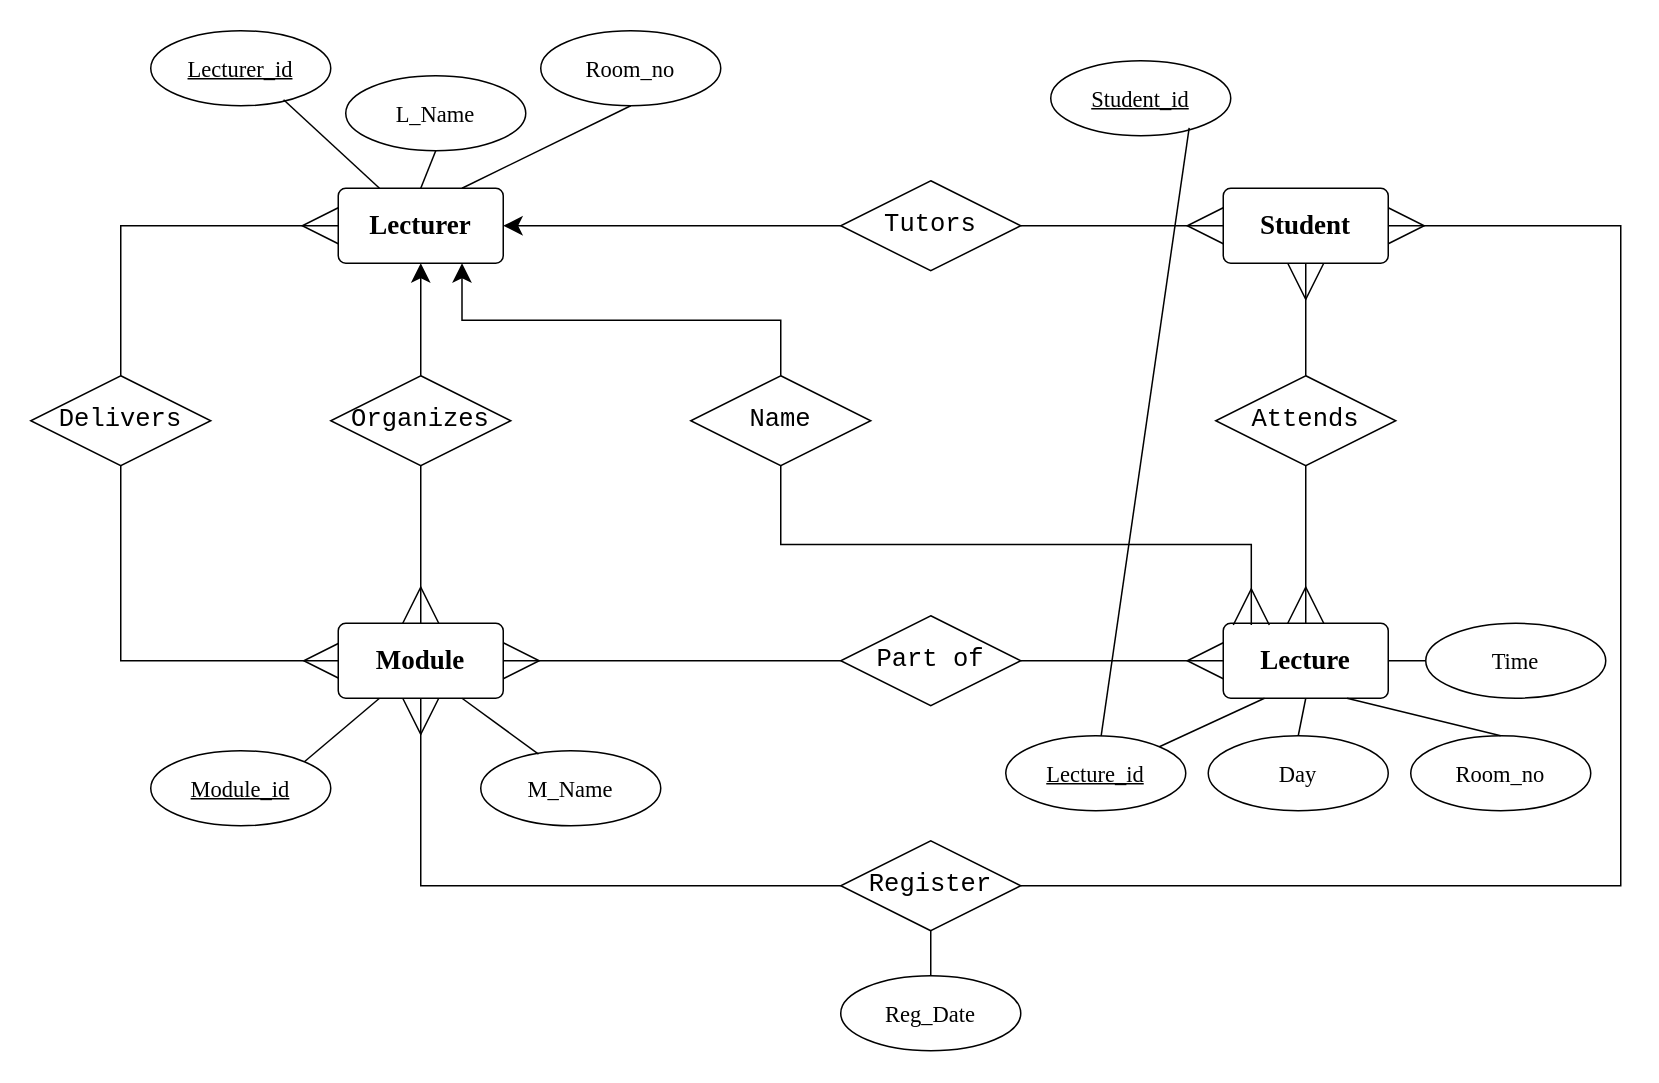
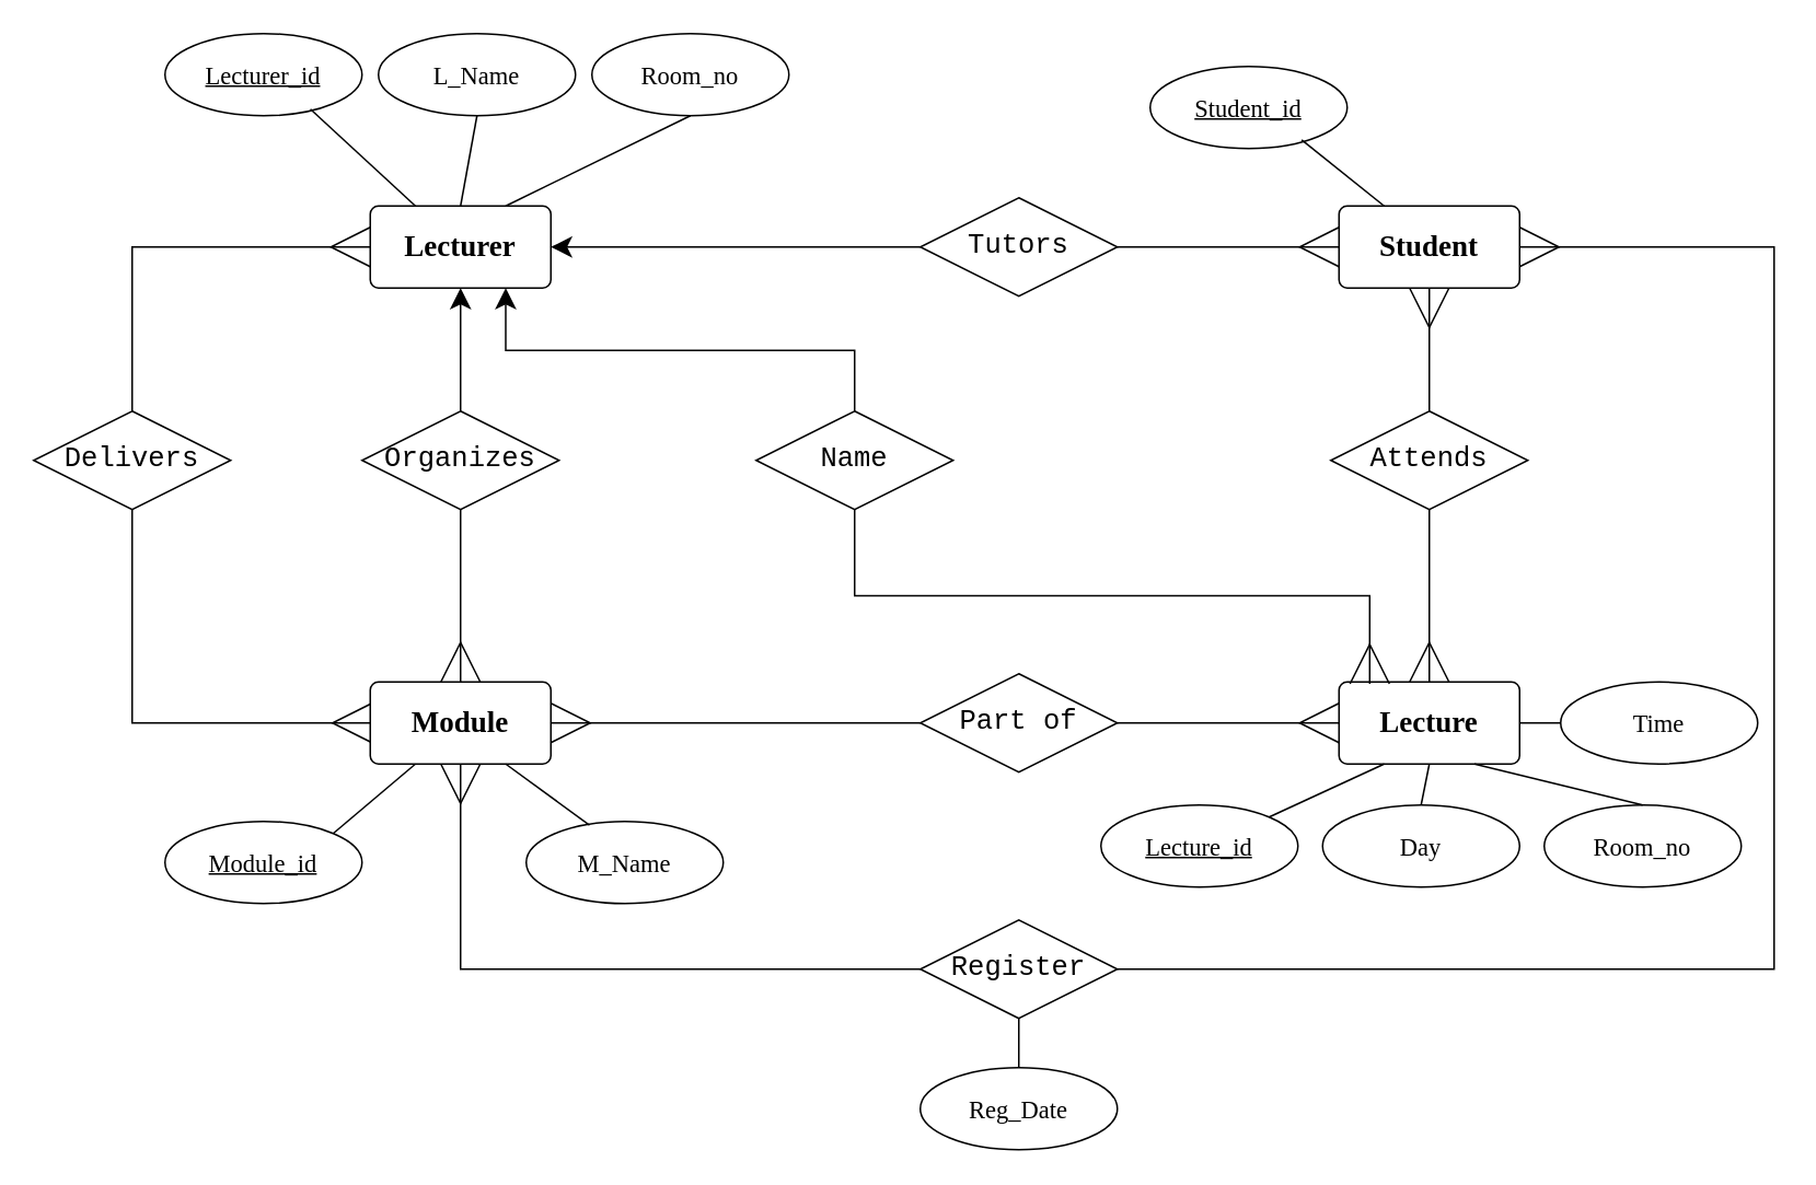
  <mxCell id="0" />
  <mxCell id="1" parent="0" />
  <mxCell id="2" value="&lt;h2&gt;&lt;font face=&quot;Times New Roman&quot; style=&quot;font-size: 18px;&quot;&gt;&lt;b&gt;Lecturer&lt;/b&gt;&lt;/font&gt;&lt;/h2&gt;" style="rounded=1;arcSize=10;whiteSpace=wrap;html=1;align=center;" vertex="1" parent="1"><mxGeometry x="225" y="125" width="110" height="50" as="geometry" /></mxCell>
  <mxCell id="3" value="&lt;h2&gt;&lt;font face=&quot;Times New Roman&quot; style=&quot;font-size: 18px;&quot;&gt;&lt;b&gt;Lecture&lt;/b&gt;&lt;/font&gt;&lt;/h2&gt;" style="rounded=1;arcSize=10;whiteSpace=wrap;html=1;align=center;" vertex="1" parent="1"><mxGeometry x="815" y="415" width="110" height="50" as="geometry" /></mxCell>
  <mxCell id="4" value="&lt;h2&gt;&lt;font face=&quot;Times New Roman&quot;&gt;Module&lt;/font&gt;&lt;/h2&gt;" style="rounded=1;arcSize=10;whiteSpace=wrap;html=1;align=center;" vertex="1" parent="1"><mxGeometry x="225" y="415" width="110" height="50" as="geometry" /></mxCell>
  <mxCell id="5" value="&lt;h2&gt;&lt;font face=&quot;Times New Roman&quot; style=&quot;font-size: 18px;&quot;&gt;&lt;b&gt;Student&lt;/b&gt;&lt;/font&gt;&lt;/h2&gt;" style="rounded=1;arcSize=10;whiteSpace=wrap;html=1;align=center;" vertex="1" parent="1"><mxGeometry x="815" y="125" width="110" height="50" as="geometry" /></mxCell>
  <mxCell id="6" style="edgeStyle=orthogonalEdgeStyle;rounded=0;orthogonalLoop=1;jettySize=auto;html=1;entryX=1;entryY=0.5;entryDx=0;entryDy=0;endSize=10;" edge="1" parent="1" source="7" target="2"><mxGeometry relative="1" as="geometry" /></mxCell>
  <mxCell id="7" value="&lt;font style=&quot;font-size: 17px;&quot; face=&quot;Courier New&quot;&gt;Tutors&lt;/font&gt;" style="shape=rhombus;perimeter=rhombusPerimeter;whiteSpace=wrap;html=1;align=center;" vertex="1" parent="1"><mxGeometry x="560" y="120" width="120" height="60" as="geometry" /></mxCell>
  <mxCell id="8" value="" style="edgeStyle=entityRelationEdgeStyle;fontSize=12;html=1;endArrow=ERmany;rounded=0;entryX=0;entryY=0.5;entryDx=0;entryDy=0;exitX=1;exitY=0.5;exitDx=0;exitDy=0;endSize=22;startSize=22;jumpSize=6;" edge="1" parent="1" source="7" target="5"><mxGeometry width="100" height="100" relative="1" as="geometry"><mxPoint x="500" y="360" as="sourcePoint" /><mxPoint x="600" y="260" as="targetPoint" /></mxGeometry></mxCell>
  <mxCell id="9" value="&lt;font face=&quot;Courier New&quot;&gt;&lt;span style=&quot;font-size: 17px;&quot;&gt;Attends&lt;/span&gt;&lt;/font&gt;" style="shape=rhombus;perimeter=rhombusPerimeter;whiteSpace=wrap;html=1;align=center;" vertex="1" parent="1"><mxGeometry x="810" y="250" width="120" height="60" as="geometry" /></mxCell>
  <mxCell id="10" value="&lt;font face=&quot;Courier New&quot;&gt;&lt;span style=&quot;font-size: 17px;&quot;&gt;Delivers&lt;/span&gt;&lt;/font&gt;" style="shape=rhombus;perimeter=rhombusPerimeter;whiteSpace=wrap;html=1;align=center;" vertex="1" parent="1"><mxGeometry x="20" y="250" width="120" height="60" as="geometry" /></mxCell>
  <mxCell id="11" style="edgeStyle=orthogonalEdgeStyle;rounded=0;orthogonalLoop=1;jettySize=auto;html=1;endSize=10;" edge="1" parent="1" source="12" target="2"><mxGeometry relative="1" as="geometry"><mxPoint x="280" y="180" as="targetPoint" /></mxGeometry></mxCell>
  <mxCell id="12" value="&lt;font face=&quot;Courier New&quot;&gt;&lt;span style=&quot;font-size: 17px;&quot;&gt;Organizes&lt;/span&gt;&lt;/font&gt;" style="shape=rhombus;perimeter=rhombusPerimeter;whiteSpace=wrap;html=1;align=center;" vertex="1" parent="1"><mxGeometry x="220" y="250" width="120" height="60" as="geometry" /></mxCell>
  <mxCell id="13" value="&lt;font face=&quot;Courier New&quot;&gt;&lt;span style=&quot;font-size: 17px;&quot;&gt;Register&lt;/span&gt;&lt;/font&gt;" style="shape=rhombus;perimeter=rhombusPerimeter;whiteSpace=wrap;html=1;align=center;direction=west;" vertex="1" parent="1"><mxGeometry x="560" y="560" width="120" height="60" as="geometry" /></mxCell>
  <mxCell id="14" style="edgeStyle=elbowEdgeStyle;rounded=0;orthogonalLoop=1;jettySize=auto;html=1;elbow=vertical;entryX=0.75;entryY=1;entryDx=0;entryDy=0;endSize=10;" edge="1" parent="1" source="15" target="2"><mxGeometry relative="1" as="geometry"><mxPoint x="317" y="180" as="targetPoint" /></mxGeometry></mxCell>
  <mxCell id="15" value="&lt;font face=&quot;Courier New&quot;&gt;&lt;span style=&quot;font-size: 17px;&quot;&gt;Name&lt;/span&gt;&lt;/font&gt;" style="shape=rhombus;perimeter=rhombusPerimeter;whiteSpace=wrap;html=1;align=center;" vertex="1" parent="1"><mxGeometry x="460" y="250" width="120" height="60" as="geometry" /></mxCell>
  <mxCell id="16" value="&lt;font face=&quot;Courier New&quot;&gt;&lt;span style=&quot;font-size: 17px;&quot;&gt;Part of&lt;/span&gt;&lt;/font&gt;" style="shape=rhombus;perimeter=rhombusPerimeter;whiteSpace=wrap;html=1;align=center;" vertex="1" parent="1"><mxGeometry x="560" y="410" width="120" height="60" as="geometry" /></mxCell>
  <mxCell id="17" value="" style="edgeStyle=entityRelationEdgeStyle;fontSize=12;html=1;endArrow=ERmany;rounded=0;entryX=1;entryY=0.5;entryDx=0;entryDy=0;exitX=0;exitY=0.5;exitDx=0;exitDy=0;endSize=22;startSize=22;jumpSize=6;" edge="1" parent="1" source="16" target="4"><mxGeometry width="100" height="100" relative="1" as="geometry"><mxPoint x="690" y="160" as="sourcePoint" /><mxPoint x="910" y="160" as="targetPoint" /></mxGeometry></mxCell>
  <mxCell id="18" value="" style="edgeStyle=entityRelationEdgeStyle;fontSize=12;html=1;endArrow=ERmany;rounded=0;entryX=0;entryY=0.5;entryDx=0;entryDy=0;exitX=1;exitY=0.5;exitDx=0;exitDy=0;endSize=22;startSize=22;jumpSize=6;" edge="1" parent="1" source="16" target="3"><mxGeometry width="100" height="100" relative="1" as="geometry"><mxPoint x="700" y="170" as="sourcePoint" /><mxPoint x="920" y="170" as="targetPoint" /></mxGeometry></mxCell>
  <mxCell id="19" value="" style="edgeStyle=orthogonalEdgeStyle;fontSize=12;html=1;endArrow=ERmany;rounded=0;entryX=0;entryY=0.5;entryDx=0;entryDy=0;exitX=0.5;exitY=1;exitDx=0;exitDy=0;endSize=21;startSize=22;" edge="1" parent="1" source="10" target="4"><mxGeometry width="100" height="100" relative="1" as="geometry"><mxPoint x="10" y="440" as="sourcePoint" /><mxPoint x="185" y="430" as="targetPoint" /></mxGeometry></mxCell>
  <mxCell id="20" value="" style="edgeStyle=orthogonalEdgeStyle;fontSize=12;html=1;endArrow=ERmany;rounded=0;exitX=0.5;exitY=0;exitDx=0;exitDy=0;entryX=0;entryY=0.5;entryDx=0;entryDy=0;endSize=22;startSize=22;" edge="1" parent="1" source="10" target="2"><mxGeometry width="100" height="100" relative="1" as="geometry"><mxPoint x="610" y="410" as="sourcePoint" /><mxPoint x="710" y="310" as="targetPoint" /></mxGeometry></mxCell>
  <mxCell id="21" value="" style="edgeStyle=orthogonalEdgeStyle;fontSize=12;html=1;endArrow=ERmany;rounded=0;exitX=0.5;exitY=1;exitDx=0;exitDy=0;endSize=22;startSize=22;entryX=0.5;entryY=0;entryDx=0;entryDy=0;" edge="1" parent="1" source="12" target="4"><mxGeometry width="100" height="100" relative="1" as="geometry"><mxPoint x="90" y="260" as="sourcePoint" /><mxPoint x="280" y="410" as="targetPoint" /></mxGeometry></mxCell>
  <mxCell id="22" value="" style="fontSize=12;html=1;endArrow=ERmany;rounded=0;entryX=0.5;entryY=0;entryDx=0;entryDy=0;exitX=0.5;exitY=1;exitDx=0;exitDy=0;endSize=22;startSize=22;jumpSize=6;" edge="1" parent="1" source="9" target="3"><mxGeometry width="100" height="100" relative="1" as="geometry"><mxPoint x="690" y="160" as="sourcePoint" /><mxPoint x="825" y="160" as="targetPoint" /></mxGeometry></mxCell>
  <mxCell id="23" value="" style="fontSize=12;html=1;endArrow=ERmany;rounded=0;entryX=0.5;entryY=1;entryDx=0;entryDy=0;exitX=0.5;exitY=0;exitDx=0;exitDy=0;endSize=22;startSize=22;jumpSize=6;" edge="1" parent="1" source="9" target="5"><mxGeometry width="100" height="100" relative="1" as="geometry"><mxPoint x="700" y="170" as="sourcePoint" /><mxPoint x="835" y="170" as="targetPoint" /></mxGeometry></mxCell>
  <mxCell id="24" value="" style="edgeStyle=orthogonalEdgeStyle;fontSize=12;html=1;endArrow=ERmany;rounded=0;entryX=0.5;entryY=1;entryDx=0;entryDy=0;exitX=1;exitY=0.5;exitDx=0;exitDy=0;endSize=22;startSize=22;jumpSize=6;" edge="1" parent="1" source="13" target="4"><mxGeometry width="100" height="100" relative="1" as="geometry"><mxPoint x="335" y="560" as="sourcePoint" /><mxPoint x="470" y="560" as="targetPoint" /></mxGeometry></mxCell>
  <mxCell id="25" value="" style="edgeStyle=orthogonalEdgeStyle;fontSize=12;html=1;endArrow=ERmany;rounded=0;entryX=1;entryY=0.5;entryDx=0;entryDy=0;endSize=22;startSize=22;jumpSize=6;" edge="1" parent="1" source="13" target="5"><mxGeometry width="100" height="100" relative="1" as="geometry"><mxPoint x="720" y="190" as="sourcePoint" /><mxPoint x="855" y="190" as="targetPoint" /><Array as="points"><mxPoint x="1080" y="590" /><mxPoint x="1080" y="150" /></Array></mxGeometry></mxCell>
  <mxCell id="26" value="" style="edgeStyle=orthogonalEdgeStyle;fontSize=12;html=1;endArrow=ERmany;rounded=0;entryX=0.17;entryY=0.023;entryDx=0;entryDy=0;exitX=0.5;exitY=1;exitDx=0;exitDy=0;endSize=22;startSize=22;jumpSize=6;entryPerimeter=0;" edge="1" parent="1" source="15" target="3"><mxGeometry width="100" height="100" relative="1" as="geometry"><mxPoint x="690" y="160" as="sourcePoint" /><mxPoint x="825" y="160" as="targetPoint" /></mxGeometry></mxCell>
  <mxCell id="27" value="&lt;font style=&quot;font-size: 15px;&quot; face=&quot;Verdana&quot;&gt;Lecturer_id&lt;/font&gt;" style="ellipse;whiteSpace=wrap;html=1;align=center;fontStyle=4;" vertex="1" parent="1"><mxGeometry x="100" y="20" width="120" height="50" as="geometry" /></mxCell>
  <mxCell id="28" value="&lt;font style=&quot;font-size: 15px;&quot; face=&quot;Verdana&quot;&gt;Room_no&lt;/font&gt;" style="ellipse;whiteSpace=wrap;html=1;align=center;fontStyle=0;" vertex="1" parent="1"><mxGeometry x="360" y="20" width="120" height="50" as="geometry" /></mxCell>
- <mxCell id="29" value="&lt;font style=&quot;font-size: 15px;&quot; face=&quot;Verdana&quot;&gt;L_Name&lt;/font&gt;" style="ellipse;whiteSpace=wrap;html=1;align=center;fontStyle=0;" vertex="1" parent="1"><mxGeometry x="230" y="50" width="120" height="50" as="geometry" /></mxCell>
+ <mxCell id="29" value="&lt;font style=&quot;font-size: 15px;&quot; face=&quot;Verdana&quot;&gt;L_Name&lt;/font&gt;" style="ellipse;whiteSpace=wrap;html=1;align=center;fontStyle=0;" vertex="1" parent="1"><mxGeometry x="230" y="20" width="120" height="50" as="geometry" /></mxCell>
  <mxCell id="30" value="&lt;font style=&quot;font-size: 15px;&quot; face=&quot;Verdana&quot;&gt;Time&lt;/font&gt;" style="ellipse;whiteSpace=wrap;html=1;align=center;fontStyle=0;" vertex="1" parent="1"><mxGeometry x="950" y="415" width="120" height="50" as="geometry" /></mxCell>
  <mxCell id="31" value="&lt;font style=&quot;font-size: 15px;&quot; face=&quot;Verdana&quot;&gt;Room_no&lt;/font&gt;" style="ellipse;whiteSpace=wrap;html=1;align=center;fontStyle=0;" vertex="1" parent="1"><mxGeometry x="940" y="490" width="120" height="50" as="geometry" /></mxCell>
  <mxCell id="32" value="&lt;font style=&quot;font-size: 15px;&quot; face=&quot;Verdana&quot;&gt;Day&lt;/font&gt;" style="ellipse;whiteSpace=wrap;html=1;align=center;fontStyle=0;" vertex="1" parent="1"><mxGeometry x="805" y="490" width="120" height="50" as="geometry" /></mxCell>
  <mxCell id="33" value="&lt;font style=&quot;font-size: 15px;&quot; face=&quot;Verdana&quot;&gt;Lecture_id&lt;/font&gt;" style="ellipse;whiteSpace=wrap;html=1;align=center;fontStyle=4;" vertex="1" parent="1"><mxGeometry x="670" y="490" width="120" height="50" as="geometry" /></mxCell>
  <mxCell id="34" value="&lt;font face=&quot;Verdana&quot;&gt;&lt;span style=&quot;font-size: 15px;&quot;&gt;Reg_Date&lt;/span&gt;&lt;/font&gt;" style="ellipse;whiteSpace=wrap;html=1;align=center;fontStyle=0;" vertex="1" parent="1"><mxGeometry x="560" y="650" width="120" height="50" as="geometry" /></mxCell>
  <mxCell id="35" value="&lt;font face=&quot;Verdana&quot;&gt;&lt;span style=&quot;font-size: 15px;&quot;&gt;M_Name&lt;/span&gt;&lt;/font&gt;" style="ellipse;whiteSpace=wrap;html=1;align=center;fontStyle=0;" vertex="1" parent="1"><mxGeometry x="320" y="500" width="120" height="50" as="geometry" /></mxCell>
  <mxCell id="36" value="&lt;font style=&quot;font-size: 15px;&quot; face=&quot;Verdana&quot;&gt;Module_id&lt;/font&gt;" style="ellipse;whiteSpace=wrap;html=1;align=center;fontStyle=4;" vertex="1" parent="1"><mxGeometry x="100" y="500" width="120" height="50" as="geometry" /></mxCell>
  <mxCell id="37" value="&lt;font face=&quot;Verdana&quot;&gt;&lt;span style=&quot;font-size: 15px;&quot;&gt;Student_id&lt;/span&gt;&lt;/font&gt;" style="ellipse;whiteSpace=wrap;html=1;align=center;fontStyle=4;" vertex="1" parent="1"><mxGeometry x="700" y="40" width="120" height="50" as="geometry" /></mxCell>
  <mxCell id="38" value="" style="endArrow=none;html=1;rounded=0;exitX=1;exitY=0;exitDx=0;exitDy=0;entryX=0.25;entryY=1;entryDx=0;entryDy=0;" edge="1" parent="1" source="36" target="4"><mxGeometry relative="1" as="geometry"><mxPoint x="500" y="380" as="sourcePoint" /><mxPoint x="660" y="380" as="targetPoint" /></mxGeometry></mxCell>
  <mxCell id="39" value="" style="endArrow=none;html=1;rounded=0;exitX=0.738;exitY=0.92;exitDx=0;exitDy=0;entryX=0.25;entryY=0;entryDx=0;entryDy=0;exitPerimeter=0;" edge="1" parent="1" source="27" target="2"><mxGeometry relative="1" as="geometry"><mxPoint x="212" y="517" as="sourcePoint" /><mxPoint x="263" y="475" as="targetPoint" /></mxGeometry></mxCell>
  <mxCell id="40" value="" style="endArrow=none;html=1;rounded=0;exitX=0.5;exitY=1;exitDx=0;exitDy=0;entryX=0.5;entryY=0;entryDx=0;entryDy=0;" edge="1" parent="1" source="29" target="2"><mxGeometry relative="1" as="geometry"><mxPoint x="222" y="527" as="sourcePoint" /><mxPoint x="273" y="485" as="targetPoint" /></mxGeometry></mxCell>
  <mxCell id="41" value="" style="endArrow=none;html=1;rounded=0;exitX=0.5;exitY=1;exitDx=0;exitDy=0;entryX=0.75;entryY=0;entryDx=0;entryDy=0;" edge="1" parent="1" source="28" target="2"><mxGeometry relative="1" as="geometry"><mxPoint x="232" y="537" as="sourcePoint" /><mxPoint x="283" y="495" as="targetPoint" /></mxGeometry></mxCell>
- <mxCell id="42" value="" style="endArrow=none;html=1;rounded=0;exitX=0.769;exitY=0.895;exitDx=0;exitDy=0;exitPerimeter=0;" edge="1" parent="1" source="37" target="33"><mxGeometry relative="1" as="geometry"><mxPoint x="242" y="536" as="sourcePoint" /><mxPoint x="293" y="494" as="targetPoint" /></mxGeometry></mxCell>
+ <mxCell id="42" value="" style="endArrow=none;html=1;rounded=0;exitX=0.769;exitY=0.895;exitDx=0;exitDy=0;entryX=0.25;entryY=0;entryDx=0;entryDy=0;exitPerimeter=0;" edge="1" parent="1" source="37" target="5"><mxGeometry relative="1" as="geometry"><mxPoint x="242" y="536" as="sourcePoint" /><mxPoint x="293" y="494" as="targetPoint" /></mxGeometry></mxCell>
  <mxCell id="43" value="" style="endArrow=none;html=1;rounded=0;exitX=0.5;exitY=0;exitDx=0;exitDy=0;entryX=0.5;entryY=0;entryDx=0;entryDy=0;" edge="1" parent="1" source="34" target="13"><mxGeometry relative="1" as="geometry"><mxPoint x="252" y="557" as="sourcePoint" /><mxPoint x="303" y="515" as="targetPoint" /></mxGeometry></mxCell>
  <mxCell id="44" value="" style="endArrow=none;html=1;rounded=0;exitX=0;exitY=0.5;exitDx=0;exitDy=0;entryX=1;entryY=0.5;entryDx=0;entryDy=0;" edge="1" parent="1" source="30" target="3"><mxGeometry relative="1" as="geometry"><mxPoint x="272" y="577" as="sourcePoint" /><mxPoint x="323" y="535" as="targetPoint" /></mxGeometry></mxCell>
  <mxCell id="45" value="" style="endArrow=none;html=1;rounded=0;exitX=0.5;exitY=0;exitDx=0;exitDy=0;entryX=0.75;entryY=1;entryDx=0;entryDy=0;" edge="1" parent="1" source="31" target="3"><mxGeometry relative="1" as="geometry"><mxPoint x="282" y="587" as="sourcePoint" /><mxPoint x="333" y="545" as="targetPoint" /></mxGeometry></mxCell>
  <mxCell id="46" value="" style="endArrow=none;html=1;rounded=0;entryX=0.5;entryY=0;entryDx=0;entryDy=0;exitX=0.5;exitY=1;exitDx=0;exitDy=0;" edge="1" parent="1" source="3" target="32"><mxGeometry relative="1" as="geometry"><mxPoint x="870" y="470" as="sourcePoint" /><mxPoint x="343" y="555" as="targetPoint" /></mxGeometry></mxCell>
  <mxCell id="47" value="" style="endArrow=none;html=1;rounded=0;exitX=0.25;exitY=1;exitDx=0;exitDy=0;entryX=1;entryY=0;entryDx=0;entryDy=0;" edge="1" parent="1" source="3" target="33"><mxGeometry relative="1" as="geometry"><mxPoint x="520" y="512" as="sourcePoint" /><mxPoint x="571" y="470" as="targetPoint" /></mxGeometry></mxCell>
  <mxCell id="48" value="" style="endArrow=none;html=1;rounded=0;exitX=0.321;exitY=0.045;exitDx=0;exitDy=0;entryX=0.75;entryY=1;entryDx=0;entryDy=0;exitPerimeter=0;" edge="1" parent="1" source="35" target="4"><mxGeometry relative="1" as="geometry"><mxPoint x="312" y="617" as="sourcePoint" /><mxPoint x="363" y="575" as="targetPoint" /></mxGeometry></mxCell>
